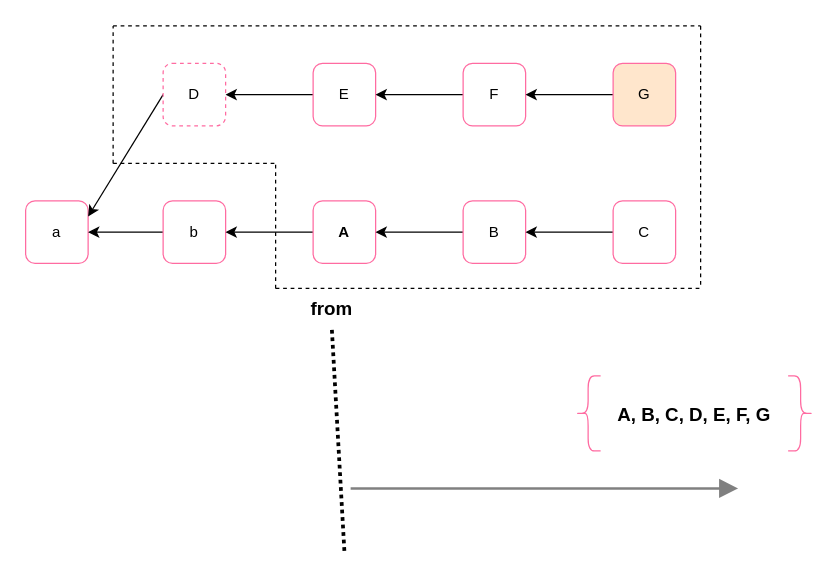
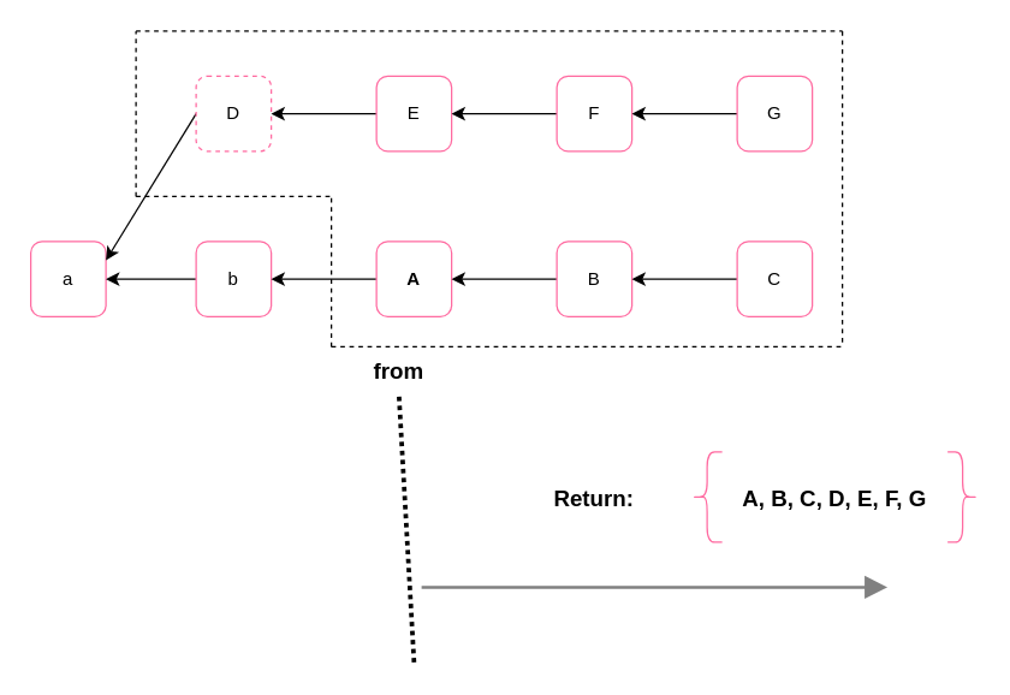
  <mxCell id="0" style=";html=1;" />
  <mxCell id="1" style=";html=1;" parent="0" />
  <mxCell id="2" value="a" style="rounded=1;whiteSpace=wrap;html=1;strokeColor=#FF6BA1;" vertex="1" parent="1"><mxGeometry x="20" y="160" width="50" height="50" as="geometry" /></mxCell>
  <mxCell id="3" value="" style="edgeStyle=none;rounded=0;orthogonalLoop=1;jettySize=auto;html=1;fontSize=15;strokeWidth=1;" edge="1" parent="1" source="4" target="2"><mxGeometry relative="1" as="geometry" /></mxCell>
  <mxCell id="4" value="b" style="rounded=1;whiteSpace=wrap;html=1;strokeColor=#FF6BA1;" vertex="1" parent="1"><mxGeometry x="130" y="160" width="50" height="50" as="geometry" /></mxCell>
  <mxCell id="5" value="" style="edgeStyle=none;rounded=0;orthogonalLoop=1;jettySize=auto;html=1;fontSize=15;strokeWidth=1;" edge="1" parent="1" source="6" target="4"><mxGeometry relative="1" as="geometry" /></mxCell>
  <mxCell id="6" value="&lt;b&gt;A&lt;/b&gt;" style="rounded=1;whiteSpace=wrap;html=1;strokeColor=#FF6BA1;" vertex="1" parent="1"><mxGeometry x="250" y="160" width="50" height="50" as="geometry" /></mxCell>
  <mxCell id="7" value="" style="edgeStyle=none;rounded=0;orthogonalLoop=1;jettySize=auto;html=1;fontSize=15;strokeWidth=1;entryX=1;entryY=0.5;entryDx=0;entryDy=0;" edge="1" parent="1" source="8" target="6"><mxGeometry relative="1" as="geometry" /></mxCell>
  <mxCell id="8" value="B" style="rounded=1;whiteSpace=wrap;html=1;strokeColor=#FF6BA1;" vertex="1" parent="1"><mxGeometry x="370" y="160" width="50" height="50" as="geometry" /></mxCell>
  <mxCell id="9" value="" style="edgeStyle=none;rounded=0;orthogonalLoop=1;jettySize=auto;html=1;fontSize=15;strokeWidth=1;" edge="1" parent="1" source="10" target="8"><mxGeometry relative="1" as="geometry" /></mxCell>
  <mxCell id="10" value="C" style="rounded=1;whiteSpace=wrap;html=1;strokeColor=#FF6BA1;" vertex="1" parent="1"><mxGeometry x="490" y="160" width="50" height="50" as="geometry" /></mxCell>
  <mxCell id="11" style="edgeStyle=none;rounded=0;orthogonalLoop=1;jettySize=auto;html=1;exitX=0;exitY=0.5;exitDx=0;exitDy=0;fontSize=15;strokeWidth=1;entryX=1;entryY=0.25;entryDx=0;entryDy=0;" edge="1" parent="1" source="12" target="2"><mxGeometry relative="1" as="geometry"><mxPoint x="70" y="190" as="targetPoint" /></mxGeometry></mxCell>
  <mxCell id="12" value="D" style="rounded=1;whiteSpace=wrap;html=1;strokeColor=#FF6BA1;dashed=1;" vertex="1" parent="1"><mxGeometry x="130" y="50" width="50" height="50" as="geometry" /></mxCell>
  <mxCell id="13" value="" style="edgeStyle=none;rounded=0;orthogonalLoop=1;jettySize=auto;html=1;fontSize=15;strokeWidth=1;" edge="1" parent="1" source="14" target="12"><mxGeometry relative="1" as="geometry" /></mxCell>
  <mxCell id="14" value="E" style="rounded=1;whiteSpace=wrap;html=1;strokeColor=#FF6BA1;" vertex="1" parent="1"><mxGeometry x="250" y="50" width="50" height="50" as="geometry" /></mxCell>
  <mxCell id="15" value="" style="edgeStyle=none;rounded=0;orthogonalLoop=1;jettySize=auto;html=1;fontSize=15;strokeWidth=1;" edge="1" parent="1" source="16" target="14"><mxGeometry relative="1" as="geometry" /></mxCell>
  <mxCell id="16" value="F" style="rounded=1;whiteSpace=wrap;html=1;strokeColor=#FF6BA1;" vertex="1" parent="1"><mxGeometry x="370" y="50" width="50" height="50" as="geometry" /></mxCell>
  <mxCell id="17" value="" style="edgeStyle=none;rounded=0;orthogonalLoop=1;jettySize=auto;html=1;fontSize=15;strokeWidth=1;" edge="1" parent="1" source="18" target="16"><mxGeometry relative="1" as="geometry" /></mxCell>
- <mxCell id="18" value="G" style="rounded=1;whiteSpace=wrap;html=1;strokeColor=#FF6BA1;fillColor=#ffe6cc;" vertex="1" parent="1"><mxGeometry x="490" y="50" width="50" height="50" as="geometry" /></mxCell>
+ <mxCell id="18" value="G" style="rounded=1;whiteSpace=wrap;html=1;strokeColor=#FF6BA1;" vertex="1" parent="1"><mxGeometry x="490" y="50" width="50" height="50" as="geometry" /></mxCell>
  <mxCell id="19" value="from" style="text;strokeColor=none;fillColor=none;align=center;verticalAlign=middle;spacingLeft=4;spacingRight=4;overflow=hidden;points=[[0,0.5],[1,0.5]];portConstraint=eastwest;rotatable=0;fontStyle=1;fontSize=15;" vertex="1" parent="1"><mxGeometry x="225" y="230" width="80" height="30" as="geometry" /></mxCell>
  <mxCell id="20" value="" style="endArrow=none;dashed=1;html=1;rounded=0;fontSize=15;entryX=0.5;entryY=1.1;entryDx=0;entryDy=0;entryPerimeter=0;strokeWidth=3;dashPattern=1 1;" edge="1" parent="1" target="19"><mxGeometry width="50" height="50" relative="1" as="geometry"><mxPoint x="275" y="440" as="sourcePoint" /><mxPoint x="340" y="290" as="targetPoint" /></mxGeometry></mxCell>
  <mxCell id="21" value="A, B, C, D, E, F, G" style="text;strokeColor=none;fillColor=none;align=center;verticalAlign=middle;spacingLeft=4;spacingRight=4;overflow=hidden;points=[[0,0.5],[1,0.5]];portConstraint=eastwest;rotatable=0;fontSize=15;fontStyle=1" vertex="1" parent="1"><mxGeometry x="480" y="305" width="150" height="50" as="geometry" /></mxCell>
  <mxCell id="22" value="" style="shape=curlyBracket;whiteSpace=wrap;html=1;rounded=1;fontSize=15;strokeColor=#FF6BA1;" vertex="1" parent="1"><mxGeometry x="460" y="300" width="20" height="60" as="geometry" /></mxCell>
  <mxCell id="23" value="" style="shape=curlyBracket;whiteSpace=wrap;html=1;rounded=1;flipH=1;fontSize=15;strokeColor=#FF6BA1;" vertex="1" parent="1"><mxGeometry x="630" y="300" width="20" height="60" as="geometry" /></mxCell>
  <mxCell id="24" value="" style="edgeStyle=none;html=1;strokeColor=#808080;endArrow=block;endSize=10;dashed=0;verticalAlign=bottom;strokeWidth=2;rounded=0;dashPattern=1 1;fontSize=15;" edge="1" parent="1"><mxGeometry width="160" relative="1" as="geometry"><mxPoint x="280" y="390" as="sourcePoint" /><mxPoint x="590" y="390" as="targetPoint" /></mxGeometry></mxCell>
  <mxCell id="25" value="" style="endArrow=none;dashed=1;html=1;rounded=0;fontSize=15;strokeWidth=1;" edge="1" parent="1"><mxGeometry width="50" height="50" relative="1" as="geometry"><mxPoint x="90" y="130" as="sourcePoint" /><mxPoint x="90" y="20" as="targetPoint" /></mxGeometry></mxCell>
  <mxCell id="26" value="" style="endArrow=none;dashed=1;html=1;rounded=0;fontSize=15;strokeWidth=1;" edge="1" parent="1"><mxGeometry width="50" height="50" relative="1" as="geometry"><mxPoint x="90" y="130" as="sourcePoint" /><mxPoint x="220" y="130" as="targetPoint" /></mxGeometry></mxCell>
  <mxCell id="27" value="" style="endArrow=none;dashed=1;html=1;rounded=0;fontSize=15;strokeWidth=1;" edge="1" parent="1"><mxGeometry width="50" height="50" relative="1" as="geometry"><mxPoint x="220" y="230" as="sourcePoint" /><mxPoint x="220" y="130" as="targetPoint" /></mxGeometry></mxCell>
  <mxCell id="28" value="" style="endArrow=none;dashed=1;html=1;rounded=0;fontSize=15;strokeWidth=1;" edge="1" parent="1"><mxGeometry width="50" height="50" relative="1" as="geometry"><mxPoint x="220" y="230" as="sourcePoint" /><mxPoint x="560" y="230" as="targetPoint" /></mxGeometry></mxCell>
  <mxCell id="29" value="" style="endArrow=none;dashed=1;html=1;rounded=0;fontSize=15;strokeWidth=1;" edge="1" parent="1"><mxGeometry width="50" height="50" relative="1" as="geometry"><mxPoint x="560" y="20" as="sourcePoint" /><mxPoint x="560" y="230" as="targetPoint" /></mxGeometry></mxCell>
  <mxCell id="30" value="" style="endArrow=none;dashed=1;html=1;rounded=0;fontSize=15;strokeWidth=1;" edge="1" parent="1"><mxGeometry width="50" height="50" relative="1" as="geometry"><mxPoint x="90" y="20" as="sourcePoint" /><mxPoint x="560" y="20" as="targetPoint" /></mxGeometry></mxCell>
+ <mxCell id="31" value="Return:" style="text;strokeColor=none;fillColor=none;align=center;verticalAlign=middle;spacingLeft=4;spacingRight=4;overflow=hidden;points=[[0,0.5],[1,0.5]];portConstraint=eastwest;rotatable=0;fontStyle=1;fontSize=15;" vertex="1" parent="1"><mxGeometry x="355" y="315" width="80" height="30" as="geometry" /></mxCell>
